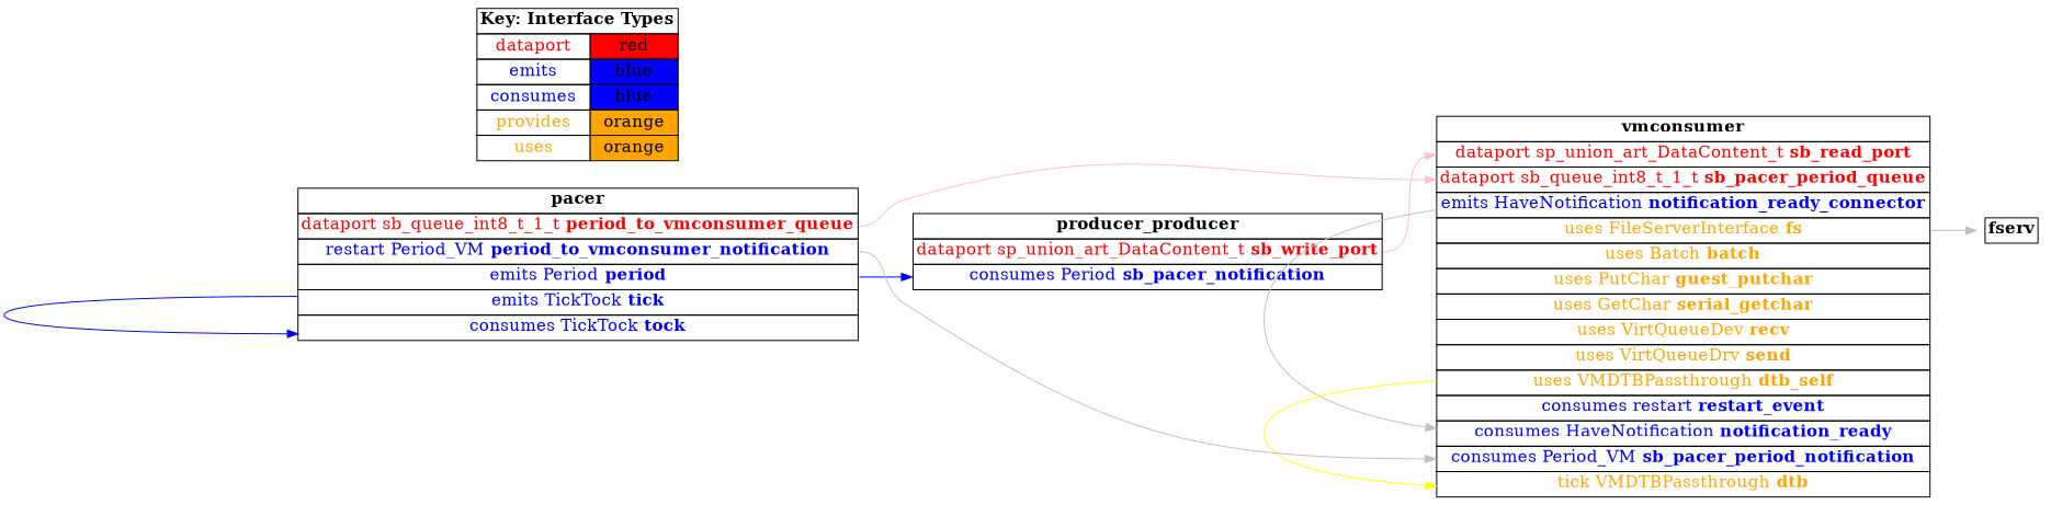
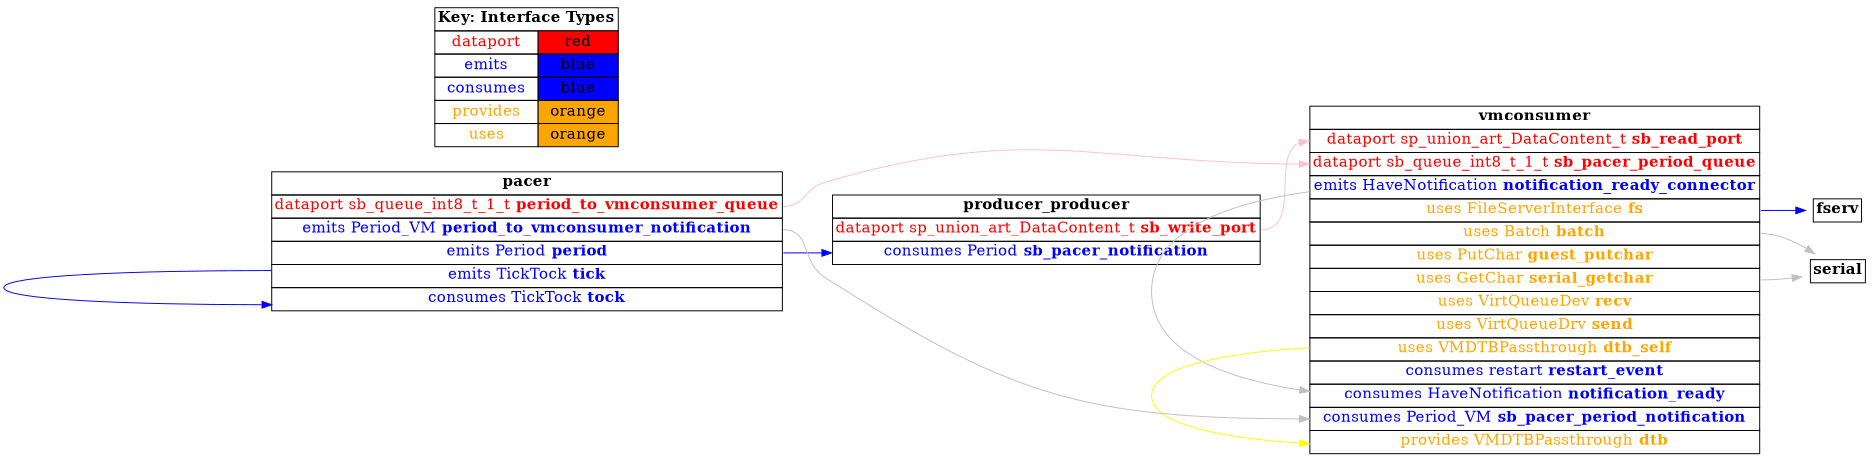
  digraph {
    rankdir=LR
    node [fontsize=16 shape=plaintext]
    edge [color=grey]
    n1 [label=<     <TABLE BORDER="0" CELLBORDER="1" CELLSPACING="0">       <TR><TD><B>producer_producer</B></TD></TR>       <TR><TD PORT="sb_write_port"><FONT COLOR="red">dataport sp_union_art_DataContent_t <B>sb_write_port</B></FONT></TD></TR>       <TR><TD PORT="sb_pacer_notification"><FONT COLOR="blue">consumes Period <B>sb_pacer_notification</B></FONT></TD></TR>"     </TABLE>   >]
-   n2 [label=<     <TABLE BORDER="0" CELLBORDER="1" CELLSPACING="0">       <TR><TD><B>vmconsumer</B></TD></TR>       <TR><TD PORT="sb_read_port"><FONT COLOR="red">dataport sp_union_art_DataContent_t <B>sb_read_port</B></FONT></TD></TR>       <TR><TD PORT="sb_pacer_period_queue"><FONT COLOR="red">dataport sb_queue_int8_t_1_t <B>sb_pacer_period_queue</B></FONT></TD></TR>       <TR><TD PORT="notification_ready_connector"><FONT COLOR="blue">emits HaveNotification <B>notification_ready_connector</B></FONT></TD></TR>       <TR><TD PORT="fs"><FONT COLOR="orange">uses FileServerInterface <B>fs</B></FONT></TD></TR>       <TR><TD PORT="batch"><FONT COLOR="orange">uses Batch <B>batch</B></FONT></TD></TR>       <TR><TD PORT="guest_putchar"><FONT COLOR="orange">uses PutChar <B>guest_putchar</B></FONT></TD></TR>       <TR><TD PORT="serial_getchar"><FONT COLOR="orange">uses GetChar <B>serial_getchar</B></FONT></TD></TR>       <TR><TD PORT="recv"><FONT COLOR="orange">uses VirtQueueDev <B>recv</B></FONT></TD></TR>       <TR><TD PORT="send"><FONT COLOR="orange">uses VirtQueueDrv <B>send</B></FONT></TD></TR>       <TR><TD PORT="dtb_self"><FONT COLOR="orange">uses VMDTBPassthrough <B>dtb_self</B></FONT></TD></TR>       <TR><TD PORT="restart_event"><FONT COLOR="blue">consumes restart <B>restart_event</B></FONT></TD></TR>       <TR><TD PORT="notification_ready"><FONT COLOR="blue">consumes HaveNotification <B>notification_ready</B></FONT></TD></TR>       <TR><TD PORT="sb_pacer_period_notification"><FONT COLOR="blue">consumes Period_VM <B>sb_pacer_period_notification</B></FONT></TD></TR>       <TR><TD PORT="dtb"><FONT COLOR="orange">tick VMDTBPassthrough <B>dtb</B></FONT></TD></TR>"     </TABLE>   >]
+   n2 [label=<     <TABLE BORDER="0" CELLBORDER="1" CELLSPACING="0">       <TR><TD><B>vmconsumer</B></TD></TR>       <TR><TD PORT="sb_read_port"><FONT COLOR="red">dataport sp_union_art_DataContent_t <B>sb_read_port</B></FONT></TD></TR>       <TR><TD PORT="sb_pacer_period_queue"><FONT COLOR="red">dataport sb_queue_int8_t_1_t <B>sb_pacer_period_queue</B></FONT></TD></TR>       <TR><TD PORT="notification_ready_connector"><FONT COLOR="blue">emits HaveNotification <B>notification_ready_connector</B></FONT></TD></TR>       <TR><TD PORT="fs"><FONT COLOR="orange">uses FileServerInterface <B>fs</B></FONT></TD></TR>       <TR><TD PORT="batch"><FONT COLOR="orange">uses Batch <B>batch</B></FONT></TD></TR>       <TR><TD PORT="guest_putchar"><FONT COLOR="orange">uses PutChar <B>guest_putchar</B></FONT></TD></TR>       <TR><TD PORT="serial_getchar"><FONT COLOR="orange">uses GetChar <B>serial_getchar</B></FONT></TD></TR>       <TR><TD PORT="recv"><FONT COLOR="orange">uses VirtQueueDev <B>recv</B></FONT></TD></TR>       <TR><TD PORT="send"><FONT COLOR="orange">uses VirtQueueDrv <B>send</B></FONT></TD></TR>       <TR><TD PORT="dtb_self"><FONT COLOR="orange">uses VMDTBPassthrough <B>dtb_self</B></FONT></TD></TR>       <TR><TD PORT="restart_event"><FONT COLOR="blue">consumes restart <B>restart_event</B></FONT></TD></TR>       <TR><TD PORT="notification_ready"><FONT COLOR="blue">consumes HaveNotification <B>notification_ready</B></FONT></TD></TR>       <TR><TD PORT="sb_pacer_period_notification"><FONT COLOR="blue">consumes Period_VM <B>sb_pacer_period_notification</B></FONT></TD></TR>       <TR><TD PORT="dtb"><FONT COLOR="orange">provides VMDTBPassthrough <B>dtb</B></FONT></TD></TR>"     </TABLE>   >]
    n3 [label=<     <TABLE BORDER="0" CELLBORDER="1" CELLSPACING="0">       <TR><TD><B>fserv</B></TD></TR>"     </TABLE>   >]
-   n5 [label=<     <TABLE BORDER="0" CELLBORDER="1" CELLSPACING="0">       <TR><TD><B>pacer</B></TD></TR>       <TR><TD PORT="period_to_vmconsumer_queue"><FONT COLOR="red">dataport sb_queue_int8_t_1_t <B>period_to_vmconsumer_queue</B></FONT></TD></TR>       <TR><TD PORT="period_to_vmconsumer_notification"><FONT COLOR="blue">restart Period_VM <B>period_to_vmconsumer_notification</B></FONT></TD></TR>       <TR><TD PORT="period"><FONT COLOR="blue">emits Period <B>period</B></FONT></TD></TR>       <TR><TD PORT="tick"><FONT COLOR="blue">emits TickTock <B>tick</B></FONT></TD></TR>       <TR><TD PORT="tock"><FONT COLOR="blue">consumes TickTock <B>tock</B></FONT></TD></TR>"     </TABLE>   >]
+   n4 [label=<     <TABLE BORDER="0" CELLBORDER="1" CELLSPACING="0">       <TR><TD><B>serial</B></TD></TR>"     </TABLE>   >]
+   n5 [label=<     <TABLE BORDER="0" CELLBORDER="1" CELLSPACING="0">       <TR><TD><B>pacer</B></TD></TR>       <TR><TD PORT="period_to_vmconsumer_queue"><FONT COLOR="red">dataport sb_queue_int8_t_1_t <B>period_to_vmconsumer_queue</B></FONT></TD></TR>       <TR><TD PORT="period_to_vmconsumer_notification"><FONT COLOR="blue">emits Period_VM <B>period_to_vmconsumer_notification</B></FONT></TD></TR>       <TR><TD PORT="period"><FONT COLOR="blue">emits Period <B>period</B></FONT></TD></TR>       <TR><TD PORT="tick"><FONT COLOR="blue">emits TickTock <B>tick</B></FONT></TD></TR>       <TR><TD PORT="tock"><FONT COLOR="blue">consumes TickTock <B>tock</B></FONT></TD></TR>"     </TABLE>   >]
    n6 [label=<    <TABLE BORDER="0" CELLBORDER="1" CELLSPACING="0">      <TR><TD COLSPAN="2"><B>Key: Interface Types</B></TD></TR>      <TR><TD><FONT COLOR="red">dataport</FONT></TD><TD BGCOLOR="red">red</TD></TR>      <TR><TD><FONT COLOR="blue">emits</FONT></TD><TD BGCOLOR="blue">blue</TD></TR>      <TR><TD><FONT COLOR="blue">consumes</FONT></TD><TD BGCOLOR="blue">blue</TD></TR>      <TR><TD><FONT COLOR="orange">provides</FONT></TD><TD BGCOLOR="orange">orange</TD></TR>      <TR><TD><FONT COLOR="orange">uses</FONT></TD><TD BGCOLOR="orange">orange</TD></TR>    </TABLE>   >]
    n1 -> n2 [color=pink headport=sb_read_port tailport=sb_write_port]
    n2 -> n2 [headport=notification_ready tailport=notification_ready_connector]
    n2 -> n2 [color=yellow headport=dtb tailport=dtb_self]
-   n2 -> n3 [headport=fs_ctrl tailport=fs]
+   n2 -> n3 [color=blue headport=fs_ctrl tailport=fs]
+   n2 -> n4 [headport=processed_batch tailport=batch]
+   n2 -> n4 [headport=getchar tailport=serial_getchar]
    n5 -> n1 [color=blue headport=sb_pacer_notification tailport=period]
    n5 -> n2 [headport=sb_pacer_period_notification tailport=period_to_vmconsumer_notification]
    n5 -> n2 [color=pink headport=sb_pacer_period_queue tailport=period_to_vmconsumer_queue]
    n5 -> n5 [color=blue headport=tock tailport=tick]
  }
